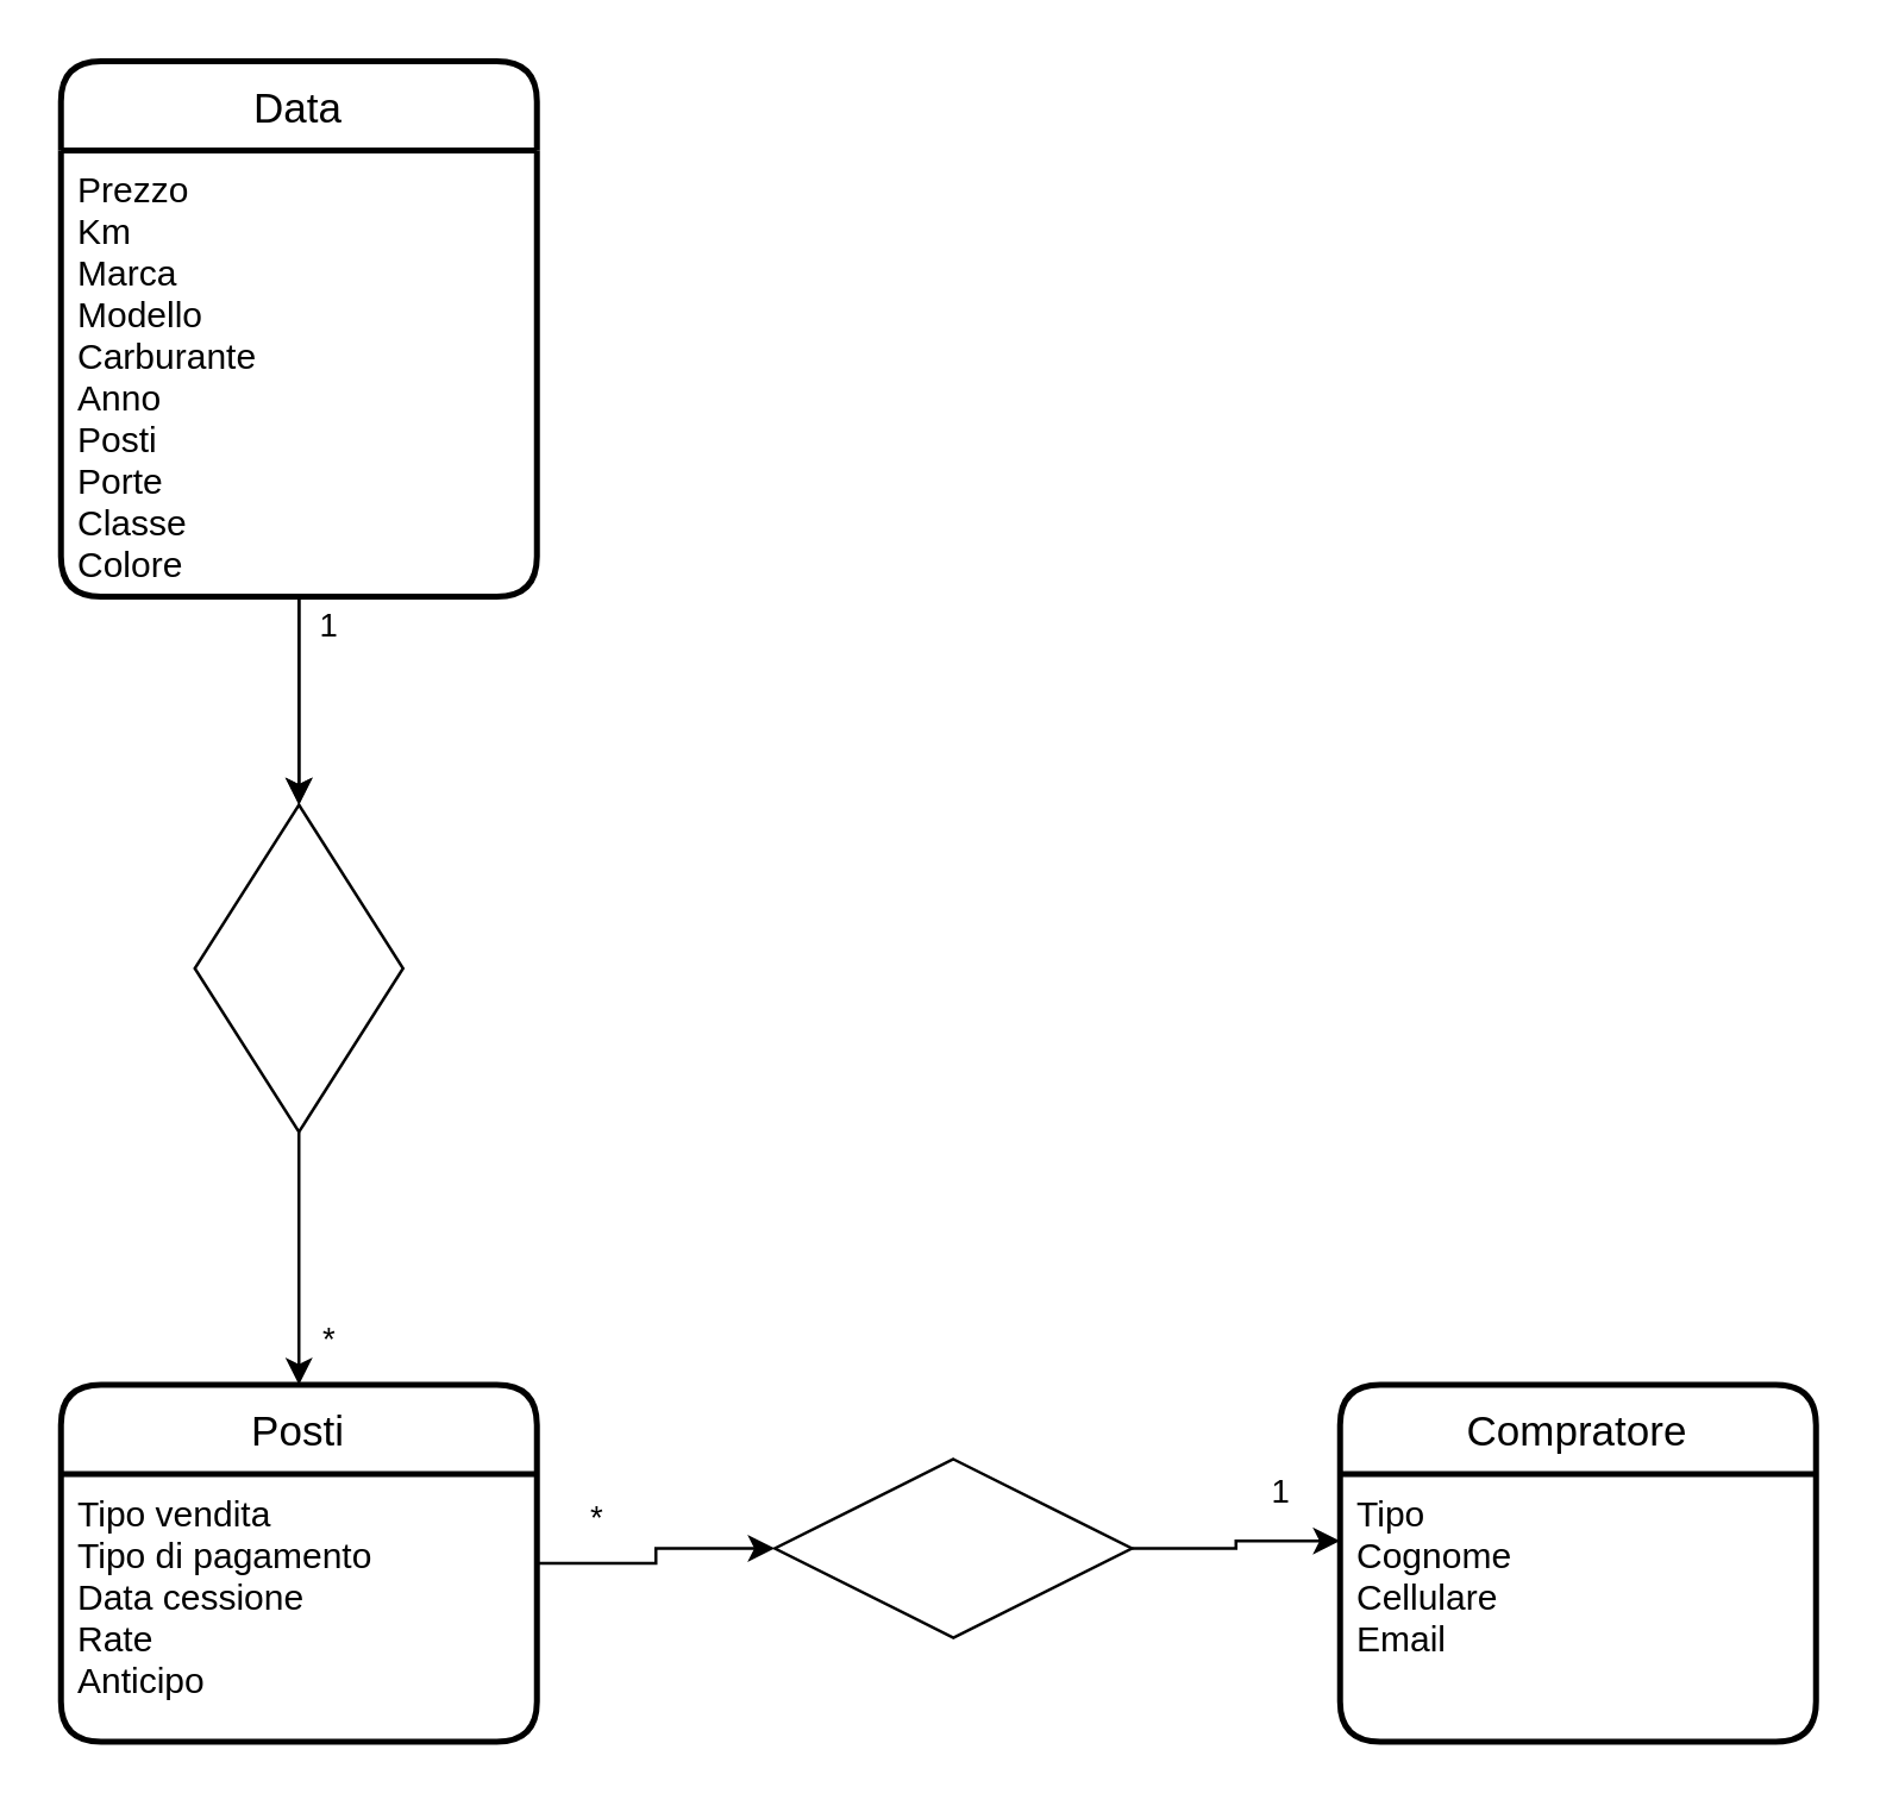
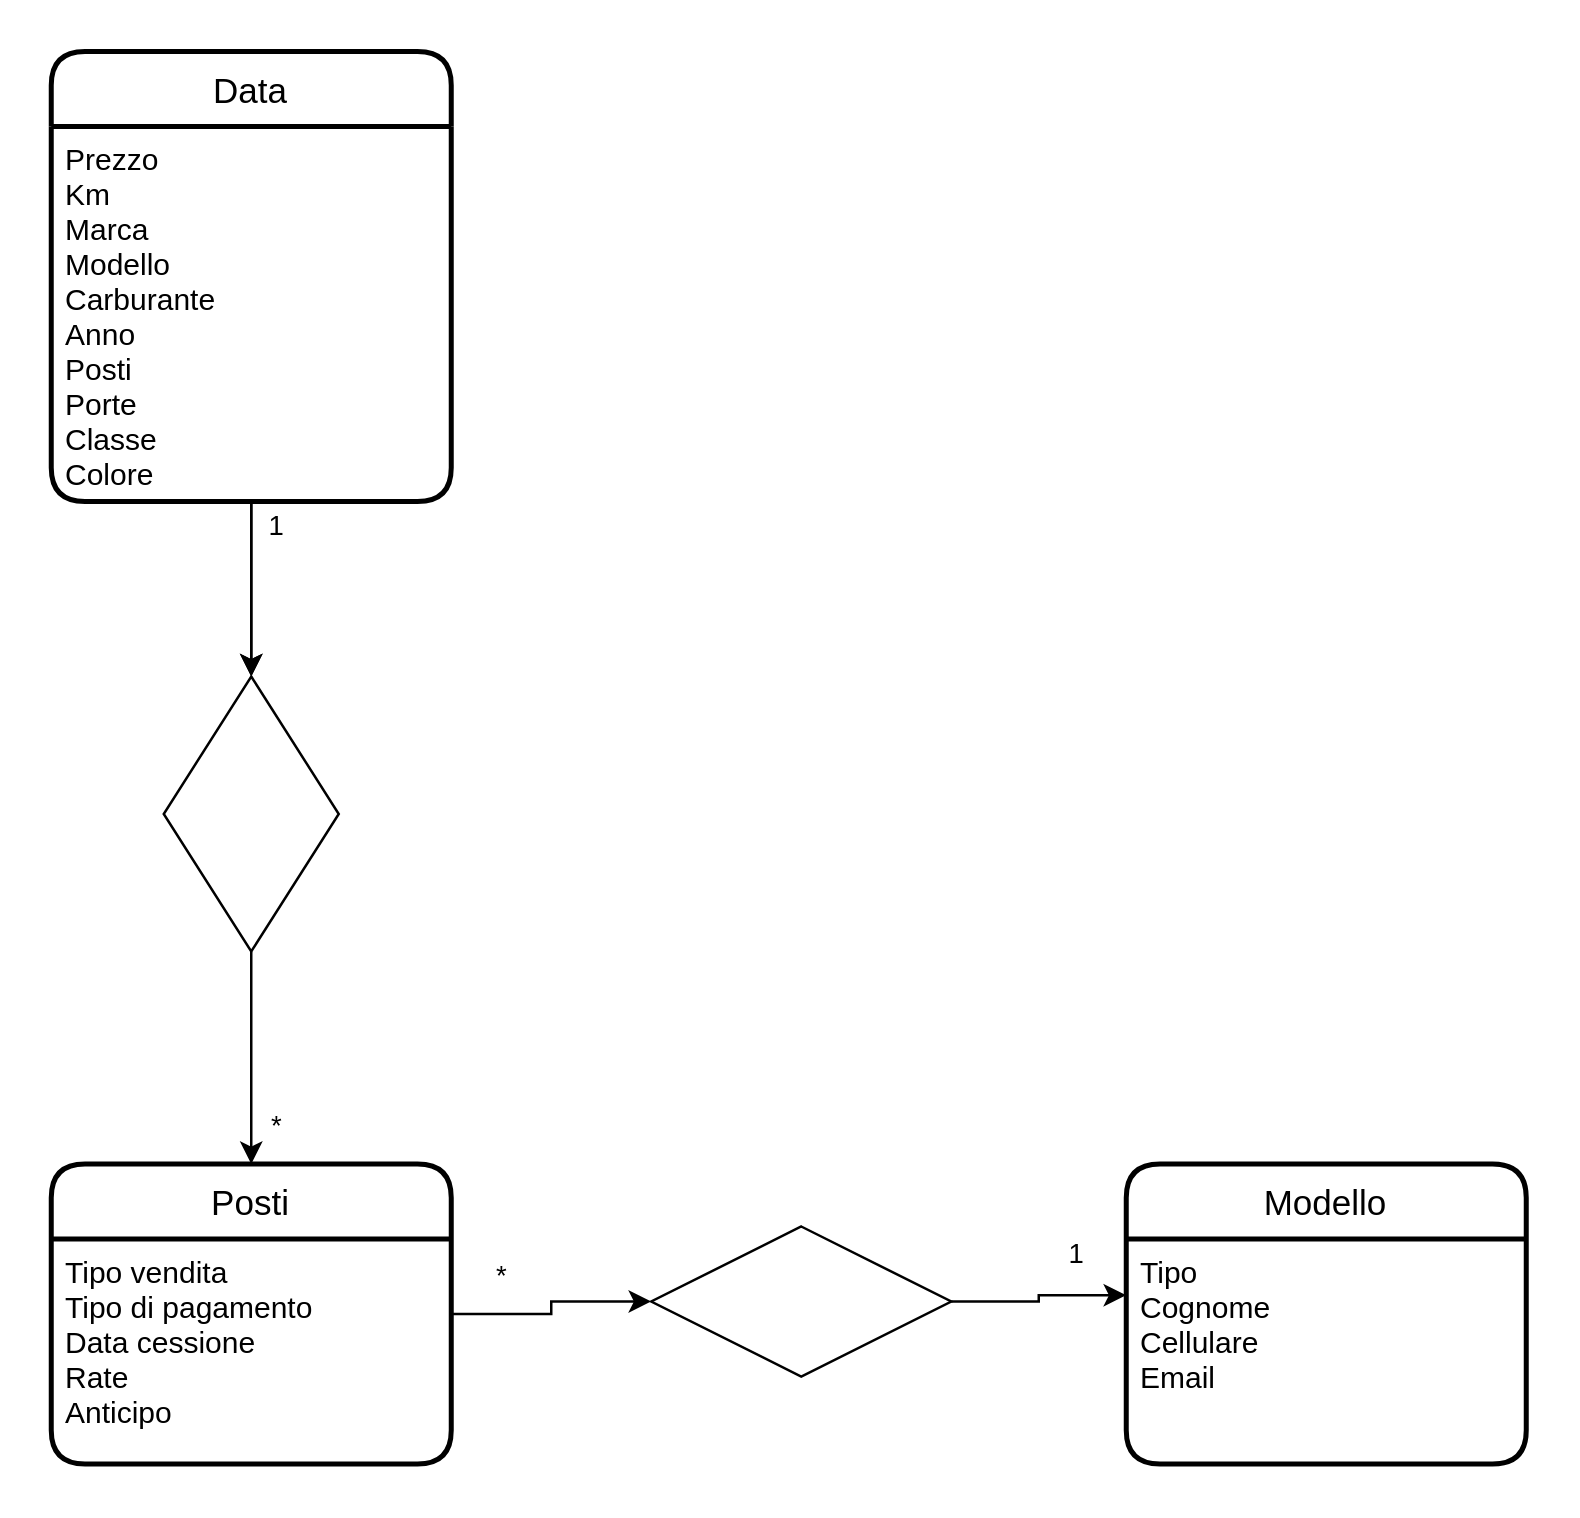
  <mxCell id="0" />
  <mxCell id="1" parent="0" />
  <mxCell id="2" value="Data" style="swimlane;childLayout=stackLayout;horizontal=1;startSize=30;horizontalStack=0;rounded=1;fontSize=14;fontStyle=0;strokeWidth=2;resizeParent=0;resizeLast=1;shadow=0;dashed=0;align=center;" vertex="1" parent="1"><mxGeometry x="20" y="20" width="160" height="180" as="geometry" /></mxCell>
  <mxCell id="3" value="Prezzo&#10;Km&#10;Marca&#10;Modello&#10;Carburante&#10;Anno&#10;Posti&#10;Porte&#10;Classe&#10;Colore" style="align=left;strokeColor=none;fillColor=none;spacingLeft=4;fontSize=12;verticalAlign=top;resizable=0;rotatable=0;part=1;" vertex="1" parent="2"><mxGeometry y="30" width="160" height="150" as="geometry" /></mxCell>
- <mxCell id="4" value="Compratore" style="swimlane;childLayout=stackLayout;horizontal=1;startSize=30;horizontalStack=0;rounded=1;fontSize=14;fontStyle=0;strokeWidth=2;resizeParent=0;resizeLast=1;shadow=0;dashed=0;align=center;" vertex="1" parent="1"><mxGeometry x="450" y="465" width="160" height="120" as="geometry" /></mxCell>
+ <mxCell id="4" value="Modello" style="swimlane;childLayout=stackLayout;horizontal=1;startSize=30;horizontalStack=0;rounded=1;fontSize=14;fontStyle=0;strokeWidth=2;resizeParent=0;resizeLast=1;shadow=0;dashed=0;align=center;" vertex="1" parent="1"><mxGeometry x="450" y="465" width="160" height="120" as="geometry" /></mxCell>
  <mxCell id="5" value="Tipo&#10;Cognome&#10;Cellulare&#10;Email" style="align=left;strokeColor=none;fillColor=none;spacingLeft=4;fontSize=12;verticalAlign=top;resizable=0;rotatable=0;part=1;" vertex="1" parent="4"><mxGeometry y="30" width="160" height="90" as="geometry" /></mxCell>
  <mxCell id="6" value="*" style="edgeStyle=orthogonalEdgeStyle;rounded=0;orthogonalLoop=1;jettySize=auto;html=1;entryX=0;entryY=0.5;entryDx=0;entryDy=0;" edge="1" parent="1" source="7" target="10"><mxGeometry x="-0.529" y="15" relative="1" as="geometry"><mxPoint as="offset" /></mxGeometry></mxCell>
  <mxCell id="7" value="Posti" style="swimlane;childLayout=stackLayout;horizontal=1;startSize=30;horizontalStack=0;rounded=1;fontSize=14;fontStyle=0;strokeWidth=2;resizeParent=0;resizeLast=1;shadow=0;dashed=0;align=center;" vertex="1" parent="1"><mxGeometry x="20" y="465" width="160" height="120" as="geometry" /></mxCell>
  <mxCell id="8" value="Tipo vendita&#10;Tipo di pagamento&#10;Data cessione&#10;Rate&#10;Anticipo" style="align=left;strokeColor=none;fillColor=none;spacingLeft=4;fontSize=12;verticalAlign=top;resizable=0;rotatable=0;part=1;" vertex="1" parent="7"><mxGeometry y="30" width="160" height="90" as="geometry" /></mxCell>
  <mxCell id="9" value="1" style="edgeStyle=orthogonalEdgeStyle;rounded=0;orthogonalLoop=1;jettySize=auto;html=1;entryX=0;entryY=0.25;entryDx=0;entryDy=0;" edge="1" parent="1" source="10" target="5"><mxGeometry x="0.448" y="18" relative="1" as="geometry"><mxPoint y="1" as="offset" /></mxGeometry></mxCell>
  <mxCell id="10" value="" style="shape=rhombus;perimeter=rhombusPerimeter;whiteSpace=wrap;html=1;align=center;" vertex="1" parent="1"><mxGeometry x="260" y="490" width="120" height="60" as="geometry" /></mxCell>
  <mxCell id="11" value="*" style="edgeStyle=orthogonalEdgeStyle;rounded=0;orthogonalLoop=1;jettySize=auto;html=1;exitX=0.5;exitY=1;exitDx=0;exitDy=0;entryX=0.5;entryY=0;entryDx=0;entryDy=0;" edge="1" parent="1" source="12" target="7"><mxGeometry x="0.647" y="10" relative="1" as="geometry"><mxPoint as="offset" /></mxGeometry></mxCell>
  <mxCell id="12" value="" style="shape=rhombus;perimeter=rhombusPerimeter;whiteSpace=wrap;html=1;align=center;" vertex="1" parent="1"><mxGeometry x="65" y="270" width="70" height="110" as="geometry" /></mxCell>
  <mxCell id="13" value="" style="edgeStyle=orthogonalEdgeStyle;rounded=0;orthogonalLoop=1;jettySize=auto;html=1;" edge="1" parent="1" source="3" target="12"><mxGeometry relative="1" as="geometry" /></mxCell>
  <mxCell id="14" value="1" style="edgeStyle=orthogonalEdgeStyle;rounded=0;orthogonalLoop=1;jettySize=auto;html=1;" edge="1" parent="1" source="3" target="12"><mxGeometry x="-0.714" y="10" relative="1" as="geometry"><mxPoint as="offset" /></mxGeometry></mxCell>
